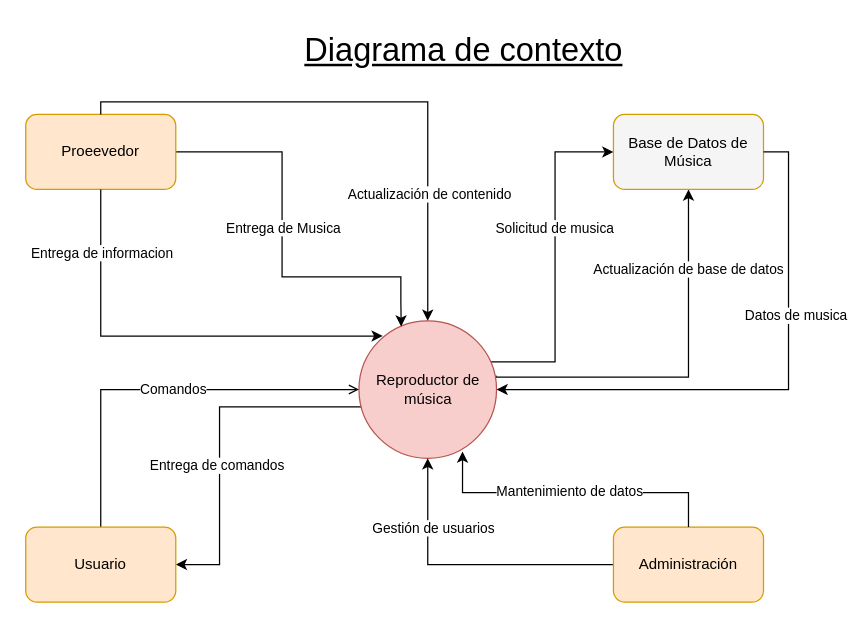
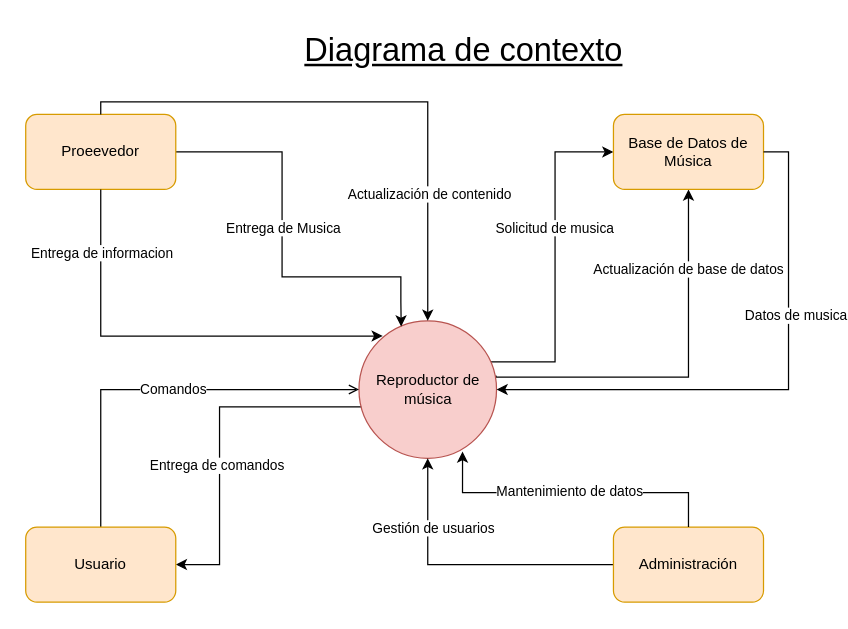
  <mxCell id="0" />
  <mxCell id="1" parent="0" />
  <mxCell id="2" value="&lt;font size=&quot;1&quot; style=&quot;&quot;&gt;&lt;u style=&quot;font-size: 26px;&quot;&gt;Diagrama de contexto&lt;/u&gt;&lt;/font&gt;" style="text;html=1;align=center;verticalAlign=middle;resizable=0;points=[];autosize=1;strokeColor=none;fillColor=none;" vertex="1" parent="1"><mxGeometry x="230" y="20" width="280" height="40" as="geometry" /></mxCell>
  <mxCell id="3" style="edgeStyle=orthogonalEdgeStyle;rounded=0;orthogonalLoop=1;jettySize=auto;html=1;entryX=1;entryY=0.5;entryDx=0;entryDy=0;exitX=0.037;exitY=0.69;exitDx=0;exitDy=0;exitPerimeter=0;" edge="1" parent="1" target="12"><mxGeometry relative="1" as="geometry"><mxPoint x="290.57" y="324.9" as="sourcePoint" /><mxPoint x="127.46" y="324.88" as="targetPoint" /><Array as="points"><mxPoint x="175" y="325" /><mxPoint x="175" y="451" /></Array></mxGeometry></mxCell>
  <mxCell id="4" value="Entrega de comandos" style="edgeLabel;html=1;align=center;verticalAlign=middle;resizable=0;points=[];" connectable="0" vertex="1" parent="3"><mxGeometry x="-0.069" y="-3" relative="1" as="geometry"><mxPoint y="33" as="offset" /></mxGeometry></mxCell>
  <mxCell id="5" style="edgeStyle=orthogonalEdgeStyle;rounded=0;orthogonalLoop=1;jettySize=auto;html=1;exitX=0.996;exitY=0.398;exitDx=0;exitDy=0;entryX=0.5;entryY=1;entryDx=0;entryDy=0;exitPerimeter=0;" edge="1" parent="1" source="9" target="16"><mxGeometry relative="1" as="geometry"><mxPoint x="493.5" y="164" as="targetPoint" /><Array as="points"><mxPoint x="396" y="301" /><mxPoint x="550" y="301" /></Array></mxGeometry></mxCell>
  <mxCell id="6" value="Actualización de base de datos" style="edgeLabel;html=1;align=center;verticalAlign=middle;resizable=0;points=[];" connectable="0" vertex="1" parent="5"><mxGeometry x="-0.003" relative="1" as="geometry"><mxPoint x="3" y="-87" as="offset" /></mxGeometry></mxCell>
  <mxCell id="7" style="edgeStyle=orthogonalEdgeStyle;rounded=0;orthogonalLoop=1;jettySize=auto;html=1;entryX=0;entryY=0.5;entryDx=0;entryDy=0;exitX=0.955;exitY=0.299;exitDx=0;exitDy=0;exitPerimeter=0;" edge="1" parent="1" source="9" target="16"><mxGeometry relative="1" as="geometry"><mxPoint x="262.47" y="81.89" as="sourcePoint" /><mxPoint x="400.06" y="180.11" as="targetPoint" /></mxGeometry></mxCell>
  <mxCell id="8" value="Solicitud de musica" style="edgeLabel;html=1;align=center;verticalAlign=middle;resizable=0;points=[];" connectable="0" vertex="1" parent="7"><mxGeometry x="-0.056" y="1" relative="1" as="geometry"><mxPoint y="-33" as="offset" /></mxGeometry></mxCell>
  <mxCell id="9" value="Reproductor de música" style="ellipse;whiteSpace=wrap;html=1;aspect=fixed;fillColor=#f8cecc;strokeColor=#b85450;" vertex="1" parent="1"><mxGeometry x="286.5" y="256" width="110" height="110" as="geometry" /></mxCell>
  <mxCell id="10" style="edgeStyle=orthogonalEdgeStyle;rounded=0;orthogonalLoop=1;jettySize=auto;html=1;entryX=0;entryY=0.5;entryDx=0;entryDy=0;exitX=0.5;exitY=0;exitDx=0;exitDy=0;endArrow=open;" edge="1" parent="1" source="12" target="9"><mxGeometry relative="1" as="geometry" /></mxCell>
  <mxCell id="11" value="Comandos" style="edgeLabel;html=1;align=center;verticalAlign=middle;resizable=0;points=[];" connectable="0" vertex="1" parent="10"><mxGeometry x="0.055" y="1" relative="1" as="geometry"><mxPoint as="offset" /></mxGeometry></mxCell>
  <mxCell id="12" value="Usuario" style="rounded=1;whiteSpace=wrap;html=1;fillColor=#ffe6cc;strokeColor=#d79b00;" vertex="1" parent="1"><mxGeometry x="20" y="421" width="120" height="60" as="geometry" /></mxCell>
  <mxCell id="13" style="edgeStyle=orthogonalEdgeStyle;rounded=0;orthogonalLoop=1;jettySize=auto;html=1;entryX=0.5;entryY=1;entryDx=0;entryDy=0;exitX=0;exitY=0.5;exitDx=0;exitDy=0;" edge="1" parent="1" source="15" target="9"><mxGeometry relative="1" as="geometry"><mxPoint x="321.5" y="364" as="targetPoint" /><mxPoint x="485" y="451" as="sourcePoint" /></mxGeometry></mxCell>
  <mxCell id="14" value="Gestión de usuarios" style="edgeLabel;html=1;align=center;verticalAlign=middle;resizable=0;points=[];" connectable="0" vertex="1" parent="13"><mxGeometry x="-0.091" y="-3" relative="1" as="geometry"><mxPoint x="-39" y="-27" as="offset" /></mxGeometry></mxCell>
  <mxCell id="15" value="Administración" style="rounded=1;whiteSpace=wrap;html=1;fillColor=#ffe6cc;strokeColor=#d79b00;" vertex="1" parent="1"><mxGeometry x="490" y="421" width="120" height="60" as="geometry" /></mxCell>
- <mxCell id="16" value="Base de Datos de Música" style="rounded=1;whiteSpace=wrap;html=1;fillColor=#f5f5f5;strokeColor=#d79b00;" vertex="1" parent="1"><mxGeometry x="490" y="91" width="120" height="60" as="geometry" /></mxCell>
+ <mxCell id="16" value="Base de Datos de Música" style="rounded=1;whiteSpace=wrap;html=1;fillColor=#ffe6cc;strokeColor=#d79b00;" vertex="1" parent="1"><mxGeometry x="490" y="91" width="120" height="60" as="geometry" /></mxCell>
  <mxCell id="17" style="edgeStyle=orthogonalEdgeStyle;rounded=0;orthogonalLoop=1;jettySize=auto;html=1;entryX=0.307;entryY=0.042;entryDx=0;entryDy=0;entryPerimeter=0;exitX=1;exitY=0.5;exitDx=0;exitDy=0;" edge="1" parent="1" source="19" target="9"><mxGeometry relative="1" as="geometry"><mxPoint x="140" y="101" as="sourcePoint" /><mxPoint x="322.58" y="238.75" as="targetPoint" /><Array as="points"><mxPoint x="225" y="121" /><mxPoint x="225" y="221" /><mxPoint x="320" y="221" /><mxPoint x="320" y="241" /></Array></mxGeometry></mxCell>
  <mxCell id="18" value="Entrega de Musica" style="edgeLabel;html=1;align=center;verticalAlign=middle;resizable=0;points=[];" connectable="0" vertex="1" parent="17"><mxGeometry x="-0.092" y="-2" relative="1" as="geometry"><mxPoint x="2" as="offset" /></mxGeometry></mxCell>
  <mxCell id="19" value="Proeevedor" style="rounded=1;whiteSpace=wrap;html=1;fillColor=#ffe6cc;strokeColor=#d79b00;" vertex="1" parent="1"><mxGeometry x="20" y="91" width="120" height="60" as="geometry" /></mxCell>
  <mxCell id="20" style="edgeStyle=orthogonalEdgeStyle;rounded=0;orthogonalLoop=1;jettySize=auto;html=1;entryX=0.173;entryY=0.111;entryDx=0;entryDy=0;entryPerimeter=0;" edge="1" parent="1" target="9"><mxGeometry relative="1" as="geometry"><mxPoint x="80" y="151" as="sourcePoint" /><mxPoint x="286.5" y="285.27" as="targetPoint" /><Array as="points"><mxPoint x="80" y="268" /></Array></mxGeometry></mxCell>
  <mxCell id="21" value="Entrega de informacion" style="edgeLabel;html=1;align=center;verticalAlign=middle;resizable=0;points=[];" connectable="0" vertex="1" parent="20"><mxGeometry x="-0.61" y="-1" relative="1" as="geometry"><mxPoint x="1" y="-17" as="offset" /></mxGeometry></mxCell>
  <mxCell id="22" style="edgeStyle=orthogonalEdgeStyle;rounded=0;orthogonalLoop=1;jettySize=auto;html=1;exitX=1;exitY=0.5;exitDx=0;exitDy=0;entryX=1;entryY=0.5;entryDx=0;entryDy=0;" edge="1" parent="1" source="16" target="9"><mxGeometry relative="1" as="geometry"><mxPoint x="410" y="311" as="targetPoint" /><Array as="points"><mxPoint x="630" y="121" /><mxPoint x="630" y="311" /></Array></mxGeometry></mxCell>
  <mxCell id="23" value="Datos de musica" style="edgeLabel;html=1;align=center;verticalAlign=middle;resizable=0;points=[];" connectable="0" vertex="1" parent="22"><mxGeometry x="0.384" y="1" relative="1" as="geometry"><mxPoint x="102" y="-61" as="offset" /></mxGeometry></mxCell>
  <mxCell id="24" style="edgeStyle=orthogonalEdgeStyle;rounded=0;orthogonalLoop=1;jettySize=auto;html=1;entryX=0.5;entryY=0;entryDx=0;entryDy=0;exitX=0.5;exitY=0;exitDx=0;exitDy=0;" edge="1" parent="1" source="19" target="9"><mxGeometry relative="1" as="geometry"><Array as="points"><mxPoint x="80" y="81" /><mxPoint x="341" y="81" /></Array></mxGeometry></mxCell>
  <mxCell id="25" value="Actualización de contenido" style="edgeLabel;html=1;align=center;verticalAlign=middle;resizable=0;points=[];" connectable="0" vertex="1" parent="24"><mxGeometry x="0.545" y="1" relative="1" as="geometry"><mxPoint as="offset" /></mxGeometry></mxCell>
  <mxCell id="26" style="edgeStyle=orthogonalEdgeStyle;rounded=0;orthogonalLoop=1;jettySize=auto;html=1;entryX=0.753;entryY=0.951;entryDx=0;entryDy=0;entryPerimeter=0;exitX=0.5;exitY=0;exitDx=0;exitDy=0;" edge="1" parent="1" source="15" target="9"><mxGeometry relative="1" as="geometry" /></mxCell>
  <mxCell id="27" value="Mantenimiento de datos" style="edgeLabel;html=1;align=center;verticalAlign=middle;resizable=0;points=[];" connectable="0" vertex="1" parent="26"><mxGeometry x="0.058" y="-1" relative="1" as="geometry"><mxPoint x="5" as="offset" /></mxGeometry></mxCell>
